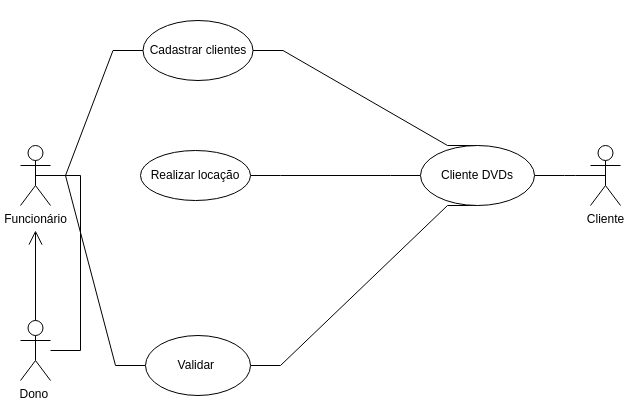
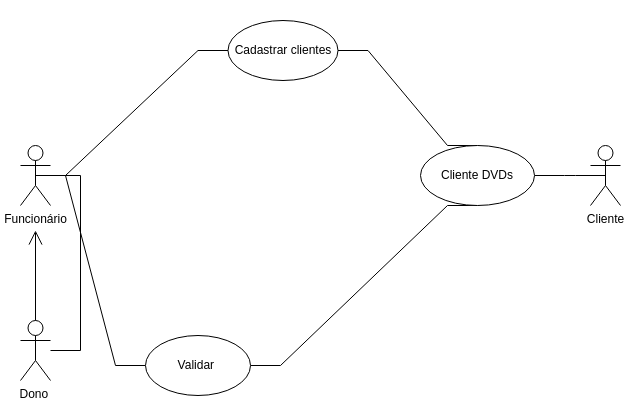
  <mxCell id="0" />
  <mxCell id="1" parent="0" />
  <mxCell id="2" style="edgeStyle=entityRelationEdgeStyle;rounded=0;orthogonalLoop=1;jettySize=auto;html=1;exitX=0.5;exitY=0.5;exitDx=0;exitDy=0;exitPerimeter=0;entryX=1;entryY=0.5;entryDx=0;entryDy=0;endArrow=none;endFill=0;" edge="1" parent="1" source="3" target="14"><mxGeometry relative="1" as="geometry" /></mxCell>
  <mxCell id="3" value="Cliente" style="shape=umlActor;verticalLabelPosition=bottom;verticalAlign=top;html=1;outlineConnect=0;" vertex="1" parent="1"><mxGeometry x="590" y="145" width="30" height="60" as="geometry" /></mxCell>
  <mxCell id="4" style="edgeStyle=entityRelationEdgeStyle;rounded=0;orthogonalLoop=1;jettySize=auto;html=1;exitX=0.5;exitY=0.5;exitDx=0;exitDy=0;exitPerimeter=0;entryX=0;entryY=0.5;entryDx=0;entryDy=0;endArrow=none;endFill=0;" edge="1" parent="1" source="7" target="11"><mxGeometry relative="1" as="geometry" /></mxCell>
  <mxCell id="5" style="edgeStyle=entityRelationEdgeStyle;rounded=0;orthogonalLoop=1;jettySize=auto;html=1;endArrow=none;endFill=0;exitX=0.5;exitY=0.5;exitDx=0;exitDy=0;exitPerimeter=0;" edge="1" parent="1" source="7" target="15"><mxGeometry relative="1" as="geometry"><mxPoint x="40" y="175" as="sourcePoint" /></mxGeometry></mxCell>
  <mxCell id="6" style="edgeStyle=entityRelationEdgeStyle;rounded=0;orthogonalLoop=1;jettySize=auto;html=1;exitX=0.5;exitY=0.5;exitDx=0;exitDy=0;exitPerimeter=0;entryX=0;entryY=0.5;entryDx=0;entryDy=0;endArrow=none;endFill=0;" edge="1" parent="1" source="7" target="13"><mxGeometry relative="1" as="geometry" /></mxCell>
  <mxCell id="7" value="Funcionário" style="shape=umlActor;verticalLabelPosition=bottom;verticalAlign=top;html=1;outlineConnect=0;" vertex="1" parent="1"><mxGeometry x="20" y="145" width="30" height="60" as="geometry" /></mxCell>
- <mxCell id="8" style="edgeStyle=entityRelationEdgeStyle;rounded=0;orthogonalLoop=1;jettySize=auto;html=1;exitX=1;exitY=0.5;exitDx=0;exitDy=0;entryX=0;entryY=0.5;entryDx=0;entryDy=0;endArrow=none;endFill=0;" edge="1" parent="1" source="9" target="14"><mxGeometry relative="1" as="geometry" /></mxCell>
- <mxCell id="9" value="Realizar locação" style="ellipse;whiteSpace=wrap;html=1;" vertex="1" parent="1"><mxGeometry x="140" y="150" width="110" height="50" as="geometry" /></mxCell>
  <mxCell id="10" style="edgeStyle=entityRelationEdgeStyle;rounded=0;orthogonalLoop=1;jettySize=auto;html=1;exitX=1;exitY=0.5;exitDx=0;exitDy=0;entryX=0.5;entryY=0;entryDx=0;entryDy=0;endArrow=none;endFill=0;" edge="1" parent="1" source="11" target="14"><mxGeometry relative="1" as="geometry" /></mxCell>
- <mxCell id="11" value="Cadastrar clientes" style="ellipse;whiteSpace=wrap;html=1;" vertex="1" parent="1"><mxGeometry x="142.5" y="20" width="110" height="60" as="geometry" /></mxCell>
+ <mxCell id="11" value="Cadastrar clientes" style="ellipse;whiteSpace=wrap;html=1;" vertex="1" parent="1"><mxGeometry x="227.5" y="20" width="110" height="60" as="geometry" /></mxCell>
  <mxCell id="12" style="edgeStyle=entityRelationEdgeStyle;rounded=0;orthogonalLoop=1;jettySize=auto;html=1;exitX=1;exitY=0.5;exitDx=0;exitDy=0;entryX=0.5;entryY=1;entryDx=0;entryDy=0;endArrow=none;endFill=0;" edge="1" parent="1" source="13" target="14"><mxGeometry relative="1" as="geometry" /></mxCell>
  <mxCell id="13" value="Validar&amp;nbsp;" style="ellipse;whiteSpace=wrap;html=1;" vertex="1" parent="1"><mxGeometry x="145" y="335" width="105" height="60" as="geometry" /></mxCell>
  <mxCell id="14" value="Cliente DVDs" style="ellipse;whiteSpace=wrap;html=1;" vertex="1" parent="1"><mxGeometry x="420" y="145" width="114" height="60" as="geometry" /></mxCell>
  <mxCell id="15" value="Dono&amp;nbsp;" style="shape=umlActor;verticalLabelPosition=bottom;verticalAlign=top;html=1;" vertex="1" parent="1"><mxGeometry x="20" y="320" width="30" height="60" as="geometry" /></mxCell>
  <mxCell id="16" value="" style="endArrow=open;endFill=1;endSize=12;html=1;rounded=0;exitX=0.5;exitY=0;exitDx=0;exitDy=0;exitPerimeter=0;" edge="1" parent="1" source="15"><mxGeometry width="160" relative="1" as="geometry"><mxPoint x="30" y="310" as="sourcePoint" /><mxPoint x="35" y="230" as="targetPoint" /></mxGeometry></mxCell>
